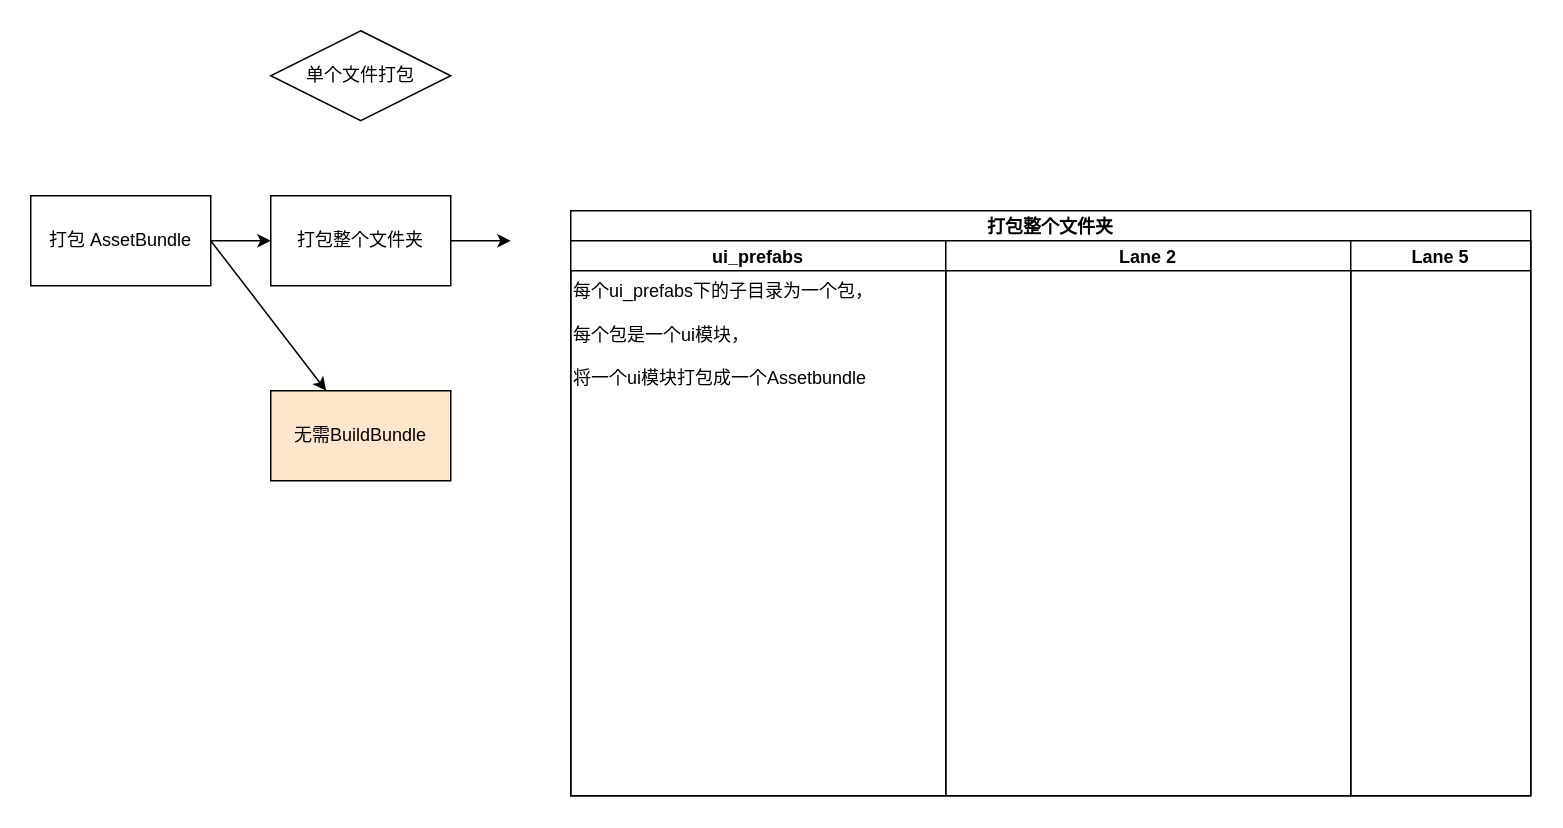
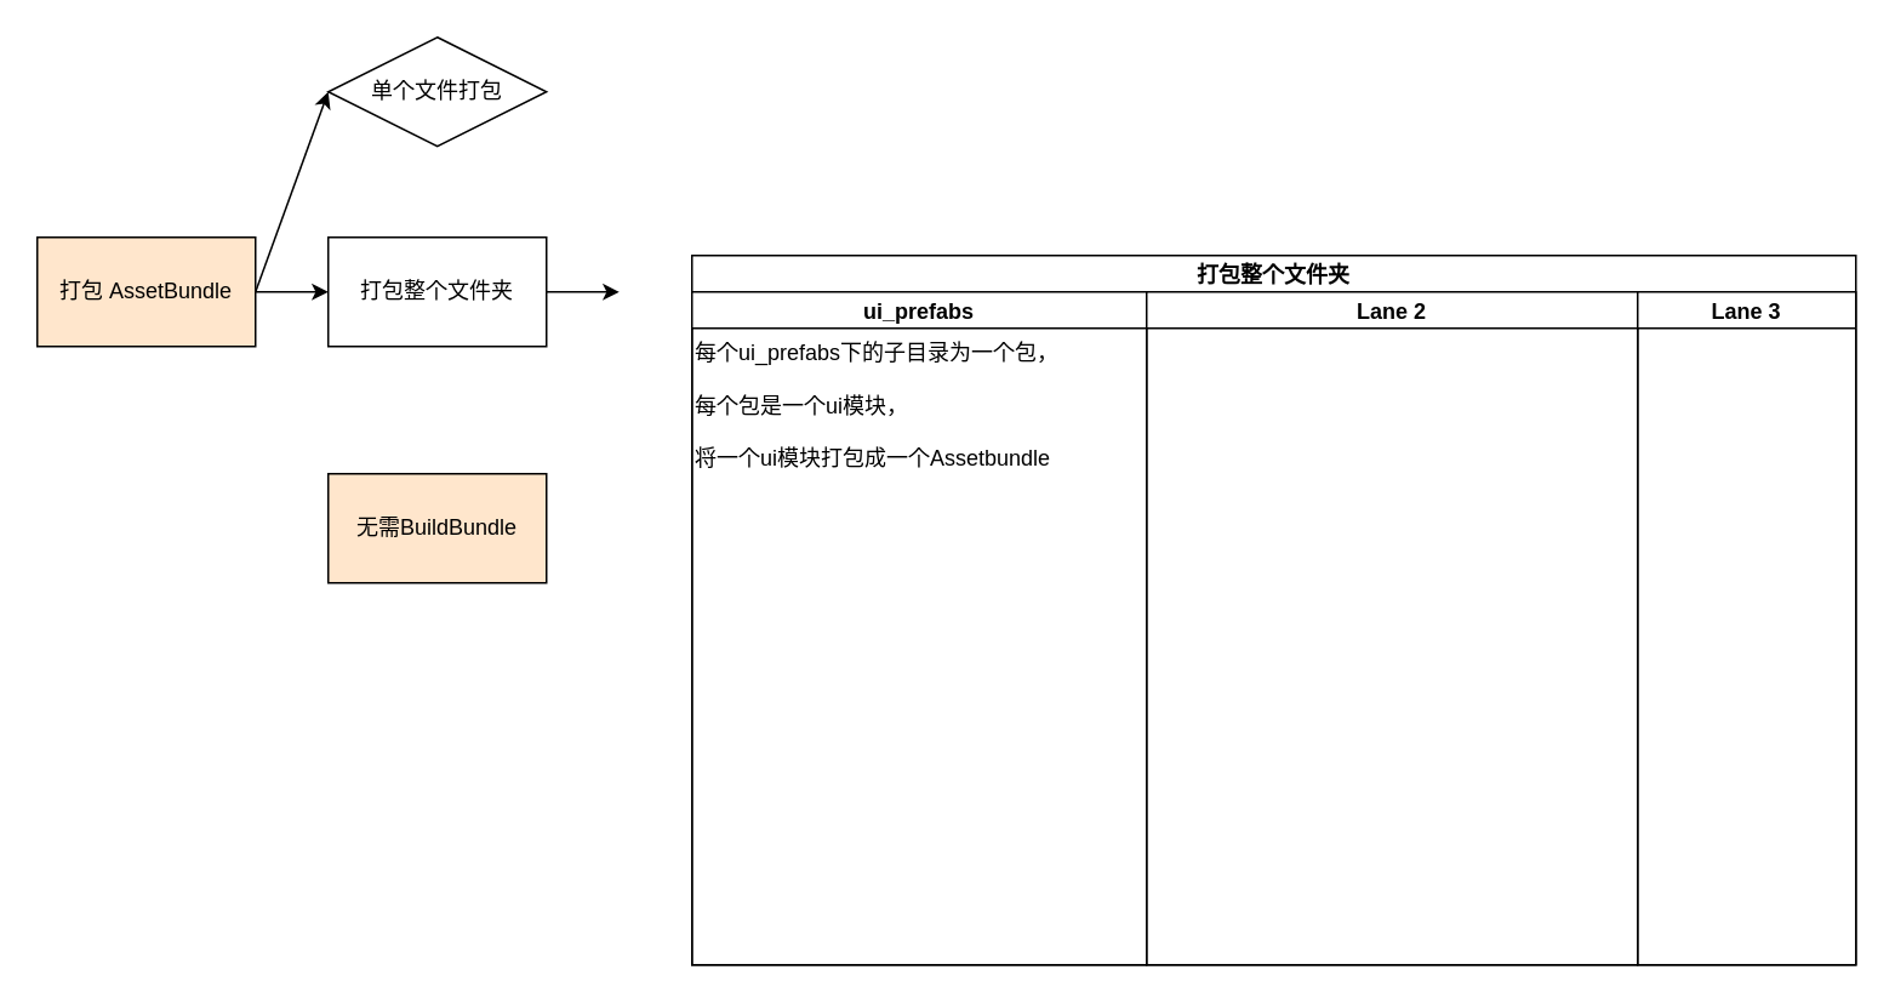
  <mxCell id="0" />
  <mxCell id="1" parent="0" />
- <mxCell id="2" style="edgeStyle=none;html=1;exitX=1;exitY=0.5;exitDx=0;exitDy=0;" edge="1" parent="1" source="4" target="8"><mxGeometry relative="1" as="geometry" /></mxCell>
+ <mxCell id="2" style="edgeStyle=none;html=1;exitX=1;exitY=0.5;exitDx=0;exitDy=0;entryX=0;entryY=0.5;entryDx=0;entryDy=0;" edge="1" parent="1" source="4" target="5"><mxGeometry relative="1" as="geometry" /></mxCell>
  <mxCell id="3" value="" style="edgeStyle=none;html=1;" edge="1" parent="1" source="4" target="7"><mxGeometry relative="1" as="geometry" /></mxCell>
- <mxCell id="4" value="打包 AssetBundle" style="rounded=0;whiteSpace=wrap;html=1;" vertex="1" parent="1"><mxGeometry y="130" width="120" height="60" as="geometry" x="20" /></mxCell>
+ <mxCell id="4" value="打包 AssetBundle" style="rounded=0;whiteSpace=wrap;html=1;fillColor=#ffe6cc;" vertex="1" parent="1"><mxGeometry y="130" width="120" height="60" as="geometry" x="20" /></mxCell>
  <mxCell id="5" value="单个文件打包" style="rhombus;whiteSpace=wrap;html=1;" vertex="1" parent="1"><mxGeometry x="180" y="20" width="120" height="60" as="geometry" /></mxCell>
  <mxCell id="6" style="edgeStyle=none;html=1;exitX=1;exitY=0.5;exitDx=0;exitDy=0;entryX=0;entryY=0.5;entryDx=0;entryDy=0;" edge="1" parent="1" source="7"><mxGeometry relative="1" as="geometry"><mxPoint x="340" y="160" as="targetPoint" /></mxGeometry></mxCell>
  <mxCell id="7" value="打包整个文件夹" style="rounded=0;whiteSpace=wrap;html=1;" vertex="1" parent="1"><mxGeometry x="180" y="130" width="120" height="60" as="geometry" /></mxCell>
  <mxCell id="8" value="无需BuildBundle" style="rounded=0;whiteSpace=wrap;html=1;fillColor=#ffe6cc;" vertex="1" parent="1"><mxGeometry x="180" y="260" width="120" height="60" as="geometry" /></mxCell>
  <mxCell id="9" value="打包整个文件夹" style="swimlane;childLayout=stackLayout;resizeParent=1;resizeParentMax=0;startSize=20;" vertex="1" parent="1"><mxGeometry x="380" y="140" width="640" height="390" as="geometry" /></mxCell>
  <mxCell id="10" value="ui_prefabs" style="swimlane;startSize=20;" vertex="1" parent="9"><mxGeometry y="20" width="250" height="370" as="geometry"><mxRectangle y="20" width="30" height="370" as="alternateBounds" /></mxGeometry></mxCell>
  <mxCell id="11" value="&lt;span&gt;每个ui_prefabs下的子目录为一个包，&lt;/span&gt;&lt;br&gt;&lt;span&gt;&lt;br&gt;每个包是一个ui模块，&lt;/span&gt;&lt;br&gt;&lt;span&gt;&lt;br&gt;将一个ui模块打包成一个Assetbundle&lt;/span&gt;" style="text;html=1;strokeColor=none;fillColor=none;align=left;verticalAlign=top;whiteSpace=wrap;rounded=0;" vertex="1" parent="10"><mxGeometry y="20" width="250" height="350" as="geometry" /></mxCell>
  <mxCell id="12" value="Lane 2" style="swimlane;startSize=20;" vertex="1" parent="9"><mxGeometry x="250" y="20" width="270" height="370" as="geometry" /></mxCell>
- <mxCell id="13" value="Lane 5" style="swimlane;startSize=20;" vertex="1" parent="9"><mxGeometry x="520" y="20" width="120" height="370" as="geometry" /></mxCell>
+ <mxCell id="13" value="Lane 3" style="swimlane;startSize=20;" vertex="1" parent="9"><mxGeometry x="520" y="20" width="120" height="370" as="geometry" /></mxCell>
